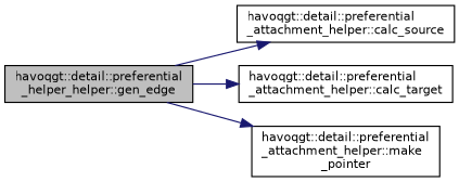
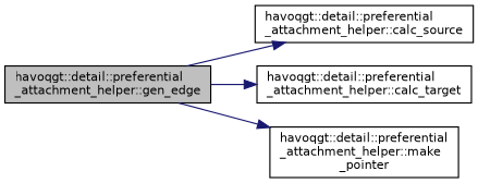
  digraph {
    rankdir=LR
    node [color=black fillcolor=white fontname=Helvetica fontsize=10 shape=record style=filled]
    edge [color=midnightblue fontname=Helvetica fontsize=10 labelfontname=Helvetica labelfontsize=10 style=solid]
-   n1 [fillcolor=grey75 fontcolor=black height=0.2 label="havoqgt::detail::preferential\l_helper_helper::gen_edge" width=0.4]
+   n1 [fillcolor=grey75 fontcolor=black height=0.2 label="havoqgt::detail::preferential\l_attachment_helper::gen_edge" width=0.4]
    n2 [height=0.2 label="havoqgt::detail::preferential\l_attachment_helper::calc_source" width=0.4]
    n3 [height=0.2 label="havoqgt::detail::preferential\l_attachment_helper::calc_target" width=0.4]
    n4 [height=0.2 label="havoqgt::detail::preferential\l_attachment_helper::make\l_pointer" width=0.4]
    n1 -> n2
    n1 -> n3
    n1 -> n4
  }
